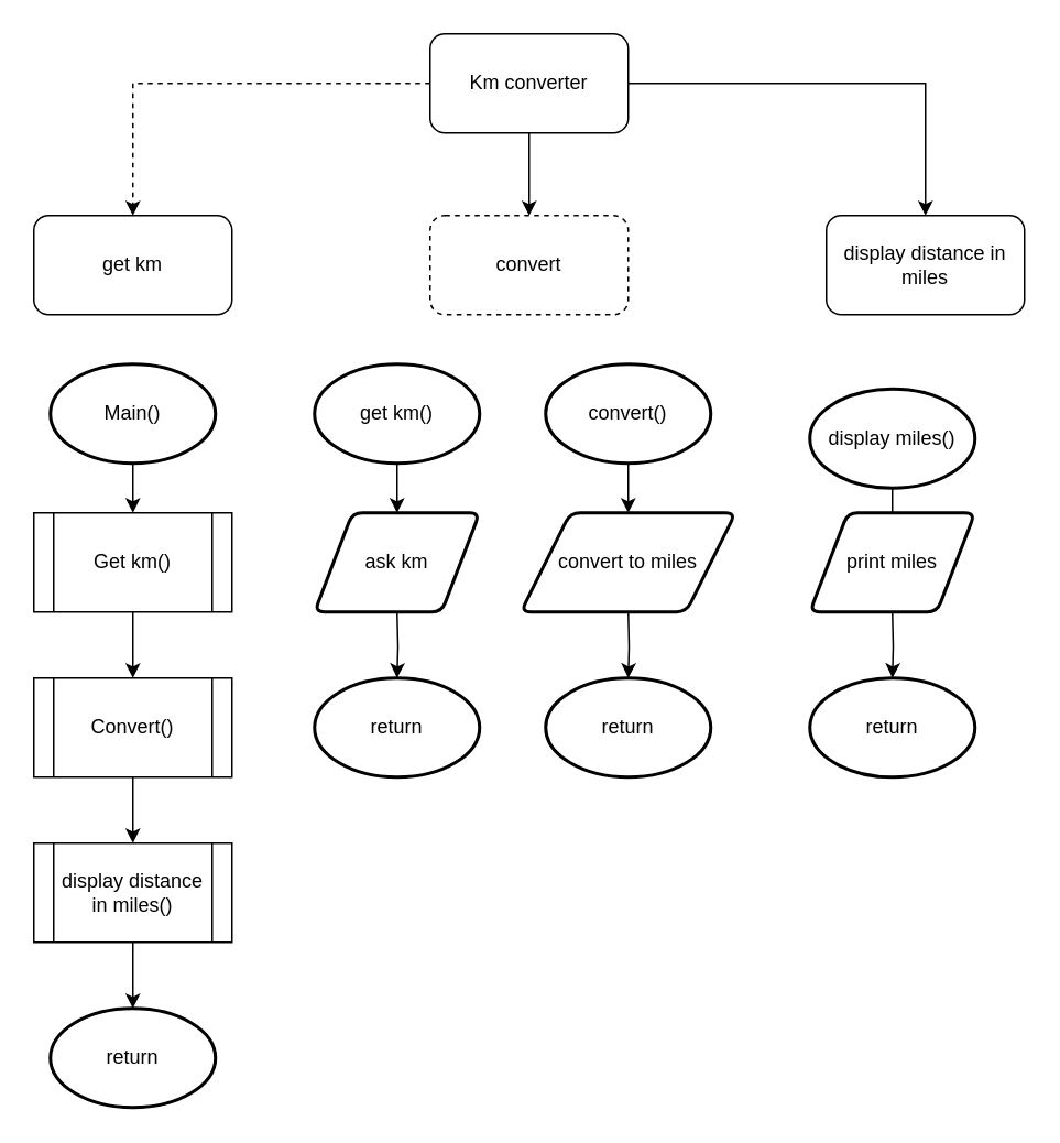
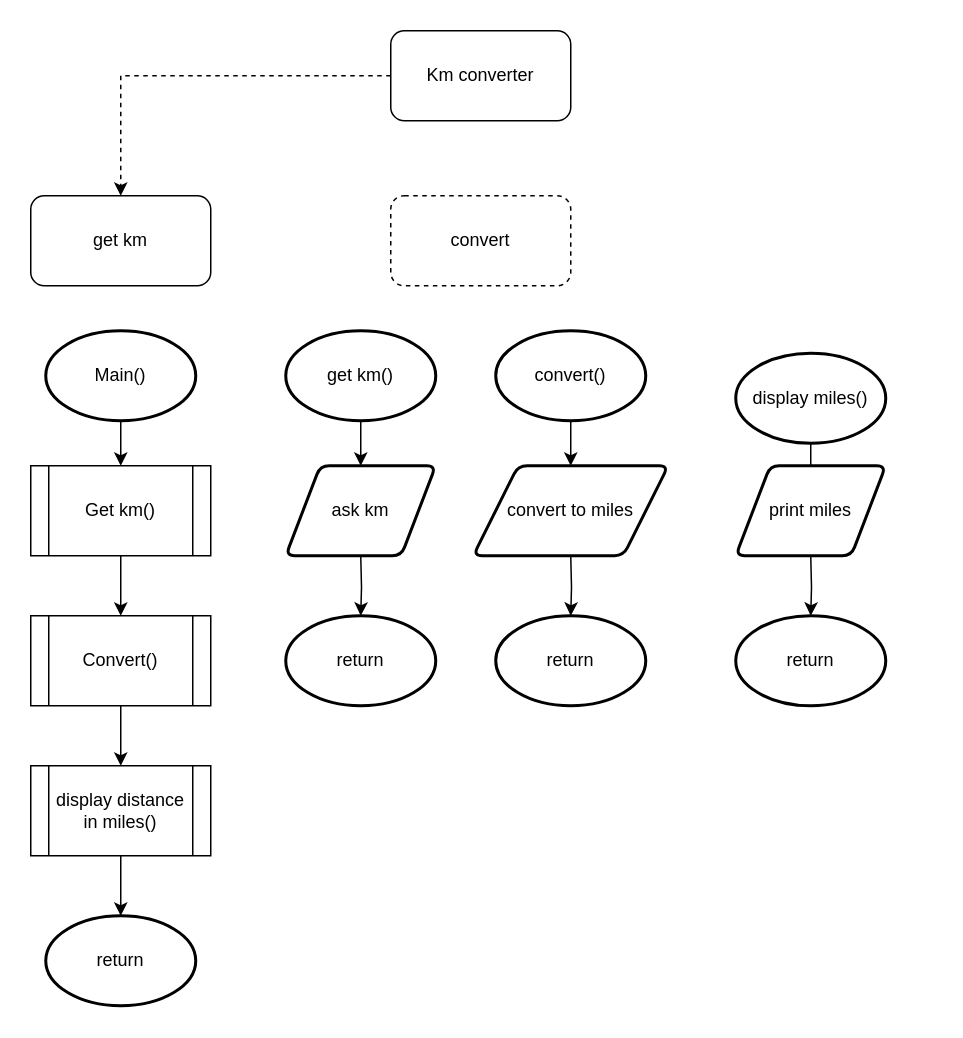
  <mxCell id="0" />
  <mxCell id="1" parent="0" />
- <mxCell id="2" value="" style="edgeStyle=orthogonalEdgeStyle;rounded=0;orthogonalLoop=1;jettySize=auto;html=1;" edge="1" parent="1" source="5" target="7"><mxGeometry relative="1" as="geometry" /></mxCell>
  <mxCell id="3" style="edgeStyle=orthogonalEdgeStyle;rounded=0;orthogonalLoop=1;jettySize=auto;html=1;exitX=0;exitY=0.5;exitDx=0;exitDy=0;dashed=1;" edge="1" parent="1" source="5" target="6"><mxGeometry relative="1" as="geometry" /></mxCell>
- <mxCell id="4" style="edgeStyle=orthogonalEdgeStyle;rounded=0;orthogonalLoop=1;jettySize=auto;html=1;exitX=1;exitY=0.5;exitDx=0;exitDy=0;" edge="1" parent="1" source="5" target="8"><mxGeometry relative="1" as="geometry" /></mxCell>
  <mxCell id="5" value="Km converter" style="rounded=1;whiteSpace=wrap;html=1;" vertex="1" parent="1"><mxGeometry x="260" width="120" height="60" as="geometry" y="20" /></mxCell>
  <mxCell id="6" value="get km" style="rounded=1;whiteSpace=wrap;html=1;" vertex="1" parent="1"><mxGeometry x="20" y="130" width="120" height="60" as="geometry" /></mxCell>
  <mxCell id="7" value="convert" style="rounded=1;whiteSpace=wrap;html=1;dashed=1;" vertex="1" parent="1"><mxGeometry x="260" y="130" width="120" height="60" as="geometry" /></mxCell>
- <mxCell id="8" value="display distance in miles" style="rounded=1;whiteSpace=wrap;html=1;" vertex="1" parent="1"><mxGeometry x="500" y="130" width="120" height="60" as="geometry" /></mxCell>
  <mxCell id="9" value="" style="edgeStyle=orthogonalEdgeStyle;rounded=0;orthogonalLoop=1;jettySize=auto;html=1;" edge="1" parent="1" source="10" target="22"><mxGeometry relative="1" as="geometry" /></mxCell>
  <mxCell id="10" value="Main()" style="strokeWidth=2;html=1;shape=mxgraph.flowchart.start_1;whiteSpace=wrap;" vertex="1" parent="1"><mxGeometry x="30" y="220" width="100" height="60" as="geometry" /></mxCell>
  <mxCell id="11" value="return" style="strokeWidth=2;html=1;shape=mxgraph.flowchart.start_1;whiteSpace=wrap;" vertex="1" parent="1"><mxGeometry x="30" y="610" width="100" height="60" as="geometry" /></mxCell>
  <mxCell id="12" value="" style="edgeStyle=orthogonalEdgeStyle;rounded=0;orthogonalLoop=1;jettySize=auto;html=1;" edge="1" parent="1" source="13"><mxGeometry relative="1" as="geometry"><mxPoint x="240" y="310" as="targetPoint" /></mxGeometry></mxCell>
  <mxCell id="13" value="get km()" style="strokeWidth=2;html=1;shape=mxgraph.flowchart.start_1;whiteSpace=wrap;" vertex="1" parent="1"><mxGeometry x="190" y="220" width="100" height="60" as="geometry" /></mxCell>
  <mxCell id="14" value="return" style="strokeWidth=2;html=1;shape=mxgraph.flowchart.start_1;whiteSpace=wrap;" vertex="1" parent="1"><mxGeometry x="190" y="410" width="100" height="60" as="geometry" /></mxCell>
  <mxCell id="15" value="" style="edgeStyle=orthogonalEdgeStyle;rounded=0;orthogonalLoop=1;jettySize=auto;html=1;" edge="1" parent="1" source="16"><mxGeometry relative="1" as="geometry"><mxPoint x="380" y="310" as="targetPoint" /></mxGeometry></mxCell>
  <mxCell id="16" value="convert()" style="strokeWidth=2;html=1;shape=mxgraph.flowchart.start_1;whiteSpace=wrap;" vertex="1" parent="1"><mxGeometry x="330" y="220" width="100" height="60" as="geometry" /></mxCell>
  <mxCell id="17" value="return" style="strokeWidth=2;html=1;shape=mxgraph.flowchart.start_1;whiteSpace=wrap;" vertex="1" parent="1"><mxGeometry x="330" y="410" width="100" height="60" as="geometry" /></mxCell>
  <mxCell id="18" value="" style="edgeStyle=orthogonalEdgeStyle;rounded=0;orthogonalLoop=1;jettySize=auto;html=1;" edge="1" parent="1" source="19"><mxGeometry relative="1" as="geometry"><mxPoint x="540" y="310" as="targetPoint" /></mxGeometry></mxCell>
  <mxCell id="19" value="display miles()" style="strokeWidth=2;html=1;shape=mxgraph.flowchart.start_1;whiteSpace=wrap;" vertex="1" parent="1"><mxGeometry x="490" y="235" width="100" height="60" as="geometry" /></mxCell>
  <mxCell id="20" value="return" style="strokeWidth=2;html=1;shape=mxgraph.flowchart.start_1;whiteSpace=wrap;" vertex="1" parent="1"><mxGeometry x="490" y="410" width="100" height="60" as="geometry" /></mxCell>
  <mxCell id="21" value="" style="edgeStyle=orthogonalEdgeStyle;rounded=0;orthogonalLoop=1;jettySize=auto;html=1;" edge="1" parent="1" source="22" target="24"><mxGeometry relative="1" as="geometry" /></mxCell>
  <mxCell id="22" value="Get km()" style="shape=process;whiteSpace=wrap;html=1;backgroundOutline=1;" vertex="1" parent="1"><mxGeometry x="20" y="310" width="120" height="60" as="geometry" /></mxCell>
  <mxCell id="23" value="" style="edgeStyle=orthogonalEdgeStyle;rounded=0;orthogonalLoop=1;jettySize=auto;html=1;" edge="1" parent="1" source="24" target="26"><mxGeometry relative="1" as="geometry" /></mxCell>
  <mxCell id="24" value="Convert()" style="shape=process;whiteSpace=wrap;html=1;backgroundOutline=1;" vertex="1" parent="1"><mxGeometry x="20" y="410" width="120" height="60" as="geometry" /></mxCell>
  <mxCell id="25" value="" style="edgeStyle=orthogonalEdgeStyle;rounded=0;orthogonalLoop=1;jettySize=auto;html=1;" edge="1" parent="1" source="26" target="11"><mxGeometry relative="1" as="geometry" /></mxCell>
  <mxCell id="26" value="display distance in miles()" style="shape=process;whiteSpace=wrap;html=1;backgroundOutline=1;" vertex="1" parent="1"><mxGeometry x="20" y="510" width="120" height="60" as="geometry" /></mxCell>
  <mxCell id="27" value="" style="edgeStyle=orthogonalEdgeStyle;rounded=0;orthogonalLoop=1;jettySize=auto;html=1;" edge="1" parent="1" target="14"><mxGeometry relative="1" as="geometry"><mxPoint x="240" y="370" as="sourcePoint" /></mxGeometry></mxCell>
  <mxCell id="28" value="" style="edgeStyle=orthogonalEdgeStyle;rounded=0;orthogonalLoop=1;jettySize=auto;html=1;" edge="1" parent="1" target="17"><mxGeometry relative="1" as="geometry"><mxPoint x="380" y="370" as="sourcePoint" /></mxGeometry></mxCell>
  <mxCell id="29" value="" style="edgeStyle=orthogonalEdgeStyle;rounded=0;orthogonalLoop=1;jettySize=auto;html=1;" edge="1" parent="1" target="20"><mxGeometry relative="1" as="geometry"><mxPoint x="540" y="370" as="sourcePoint" /></mxGeometry></mxCell>
  <mxCell id="30" value="ask km" style="shape=parallelogram;html=1;strokeWidth=2;perimeter=parallelogramPerimeter;whiteSpace=wrap;rounded=1;arcSize=12;size=0.23;" vertex="1" parent="1"><mxGeometry x="190" y="310" width="100" height="60" as="geometry" /></mxCell>
  <mxCell id="31" value="convert to miles" style="shape=parallelogram;html=1;strokeWidth=2;perimeter=parallelogramPerimeter;whiteSpace=wrap;rounded=1;arcSize=12;size=0.23;" vertex="1" parent="1"><mxGeometry x="315" y="310" width="130" height="60" as="geometry" /></mxCell>
  <mxCell id="32" value="print miles" style="shape=parallelogram;html=1;strokeWidth=2;perimeter=parallelogramPerimeter;whiteSpace=wrap;rounded=1;arcSize=12;size=0.23;" vertex="1" parent="1"><mxGeometry x="490" y="310" width="100" height="60" as="geometry" /></mxCell>
